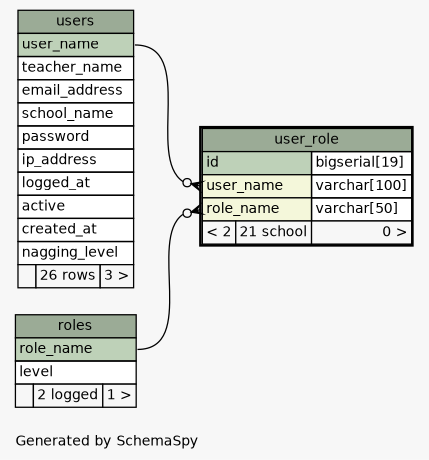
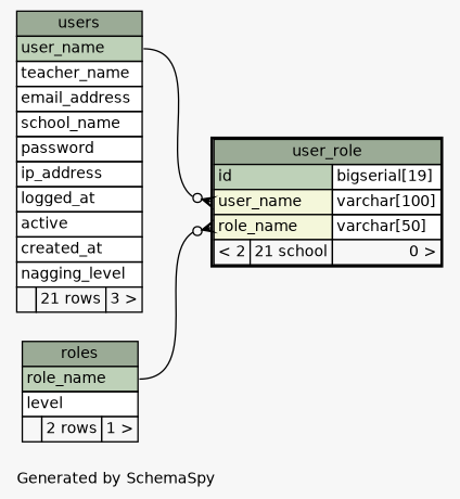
  digraph {
    bgcolor="#f7f7f7"
    fontname=Helvetica
    fontsize=11
    label="\nGenerated by SchemaSpy"
    labeljust=l
    nodesep=0.18
    rankdir=RL
    ranksep=0.46
    node [fontname=Helvetica fontsize=11 shape=plaintext]
    edge [arrowhead=none arrowsize=0.8 arrowtail=crowodot dir=back]
    n1 [label=<     <TABLE BORDER="2" CELLBORDER="1" CELLSPACING="0" BGCOLOR="#ffffff">       <TR><TD COLSPAN="3" BGCOLOR="#9bab96" ALIGN="CENTER">user_role</TD></TR>       <TR><TD PORT="id" COLSPAN="2" BGCOLOR="#bed1b8" ALIGN="LEFT">id</TD><TD PORT="id.type" ALIGN="LEFT">bigserial[19]</TD></TR>       <TR><TD PORT="user_name" COLSPAN="2" BGCOLOR="#f4f7da" ALIGN="LEFT">user_name</TD><TD PORT="user_name.type" ALIGN="LEFT">varchar[100]</TD></TR>       <TR><TD PORT="role_name" COLSPAN="2" BGCOLOR="#f4f7da" ALIGN="LEFT">role_name</TD><TD PORT="role_name.type" ALIGN="LEFT">varchar[50]</TD></TR>       <TR><TD ALIGN="LEFT" BGCOLOR="#f7f7f7">&lt; 2</TD><TD ALIGN="RIGHT" BGCOLOR="#f7f7f7">21 school</TD><TD ALIGN="RIGHT" BGCOLOR="#f7f7f7">0 &gt;</TD></TR>     </TABLE>>]
-   n2 [label=<     <TABLE BORDER="0" CELLBORDER="1" CELLSPACING="0" BGCOLOR="#ffffff">       <TR><TD COLSPAN="3" BGCOLOR="#9bab96" ALIGN="CENTER">roles</TD></TR>       <TR><TD PORT="role_name" COLSPAN="3" BGCOLOR="#bed1b8" ALIGN="LEFT">role_name</TD></TR>       <TR><TD PORT="level" COLSPAN="3" ALIGN="LEFT">level</TD></TR>       <TR><TD ALIGN="LEFT" BGCOLOR="#f7f7f7">  </TD><TD ALIGN="RIGHT" BGCOLOR="#f7f7f7">2 logged</TD><TD ALIGN="RIGHT" BGCOLOR="#f7f7f7">1 &gt;</TD></TR>     </TABLE>>]
-   n3 [label=<     <TABLE BORDER="0" CELLBORDER="1" CELLSPACING="0" BGCOLOR="#ffffff">       <TR><TD COLSPAN="3" BGCOLOR="#9bab96" ALIGN="CENTER">users</TD></TR>       <TR><TD PORT="user_name" COLSPAN="3" BGCOLOR="#bed1b8" ALIGN="LEFT">user_name</TD></TR>       <TR><TD PORT="teacher_name" COLSPAN="3" ALIGN="LEFT">teacher_name</TD></TR>       <TR><TD PORT="email_address" COLSPAN="3" ALIGN="LEFT">email_address</TD></TR>       <TR><TD PORT="school_name" COLSPAN="3" ALIGN="LEFT">school_name</TD></TR>       <TR><TD PORT="password" COLSPAN="3" ALIGN="LEFT">password</TD></TR>       <TR><TD PORT="ip_address" COLSPAN="3" ALIGN="LEFT">ip_address</TD></TR>       <TR><TD PORT="logged_at" COLSPAN="3" ALIGN="LEFT">logged_at</TD></TR>       <TR><TD PORT="active" COLSPAN="3" ALIGN="LEFT">active</TD></TR>       <TR><TD PORT="created_at" COLSPAN="3" ALIGN="LEFT">created_at</TD></TR>       <TR><TD PORT="nagging_level" COLSPAN="3" ALIGN="LEFT">nagging_level</TD></TR>       <TR><TD ALIGN="LEFT" BGCOLOR="#f7f7f7">  </TD><TD ALIGN="RIGHT" BGCOLOR="#f7f7f7">26 rows</TD><TD ALIGN="RIGHT" BGCOLOR="#f7f7f7">3 &gt;</TD></TR>     </TABLE>>]
+   n2 [label=<     <TABLE BORDER="0" CELLBORDER="1" CELLSPACING="0" BGCOLOR="#ffffff">       <TR><TD COLSPAN="3" BGCOLOR="#9bab96" ALIGN="CENTER">roles</TD></TR>       <TR><TD PORT="role_name" COLSPAN="3" BGCOLOR="#bed1b8" ALIGN="LEFT">role_name</TD></TR>       <TR><TD PORT="level" COLSPAN="3" ALIGN="LEFT">level</TD></TR>       <TR><TD ALIGN="LEFT" BGCOLOR="#f7f7f7">  </TD><TD ALIGN="RIGHT" BGCOLOR="#f7f7f7">2 rows</TD><TD ALIGN="RIGHT" BGCOLOR="#f7f7f7">1 &gt;</TD></TR>     </TABLE>>]
+   n3 [label=<     <TABLE BORDER="0" CELLBORDER="1" CELLSPACING="0" BGCOLOR="#ffffff">       <TR><TD COLSPAN="3" BGCOLOR="#9bab96" ALIGN="CENTER">users</TD></TR>       <TR><TD PORT="user_name" COLSPAN="3" BGCOLOR="#bed1b8" ALIGN="LEFT">user_name</TD></TR>       <TR><TD PORT="teacher_name" COLSPAN="3" ALIGN="LEFT">teacher_name</TD></TR>       <TR><TD PORT="email_address" COLSPAN="3" ALIGN="LEFT">email_address</TD></TR>       <TR><TD PORT="school_name" COLSPAN="3" ALIGN="LEFT">school_name</TD></TR>       <TR><TD PORT="password" COLSPAN="3" ALIGN="LEFT">password</TD></TR>       <TR><TD PORT="ip_address" COLSPAN="3" ALIGN="LEFT">ip_address</TD></TR>       <TR><TD PORT="logged_at" COLSPAN="3" ALIGN="LEFT">logged_at</TD></TR>       <TR><TD PORT="active" COLSPAN="3" ALIGN="LEFT">active</TD></TR>       <TR><TD PORT="created_at" COLSPAN="3" ALIGN="LEFT">created_at</TD></TR>       <TR><TD PORT="nagging_level" COLSPAN="3" ALIGN="LEFT">nagging_level</TD></TR>       <TR><TD ALIGN="LEFT" BGCOLOR="#f7f7f7">  </TD><TD ALIGN="RIGHT" BGCOLOR="#f7f7f7">21 rows</TD><TD ALIGN="RIGHT" BGCOLOR="#f7f7f7">3 &gt;</TD></TR>     </TABLE>>]
    n1 -> n2 [headport="role_name:e" tailport="role_name:w"]
    n1 -> n3 [headport="user_name:e" tailport="user_name:w"]
  }
